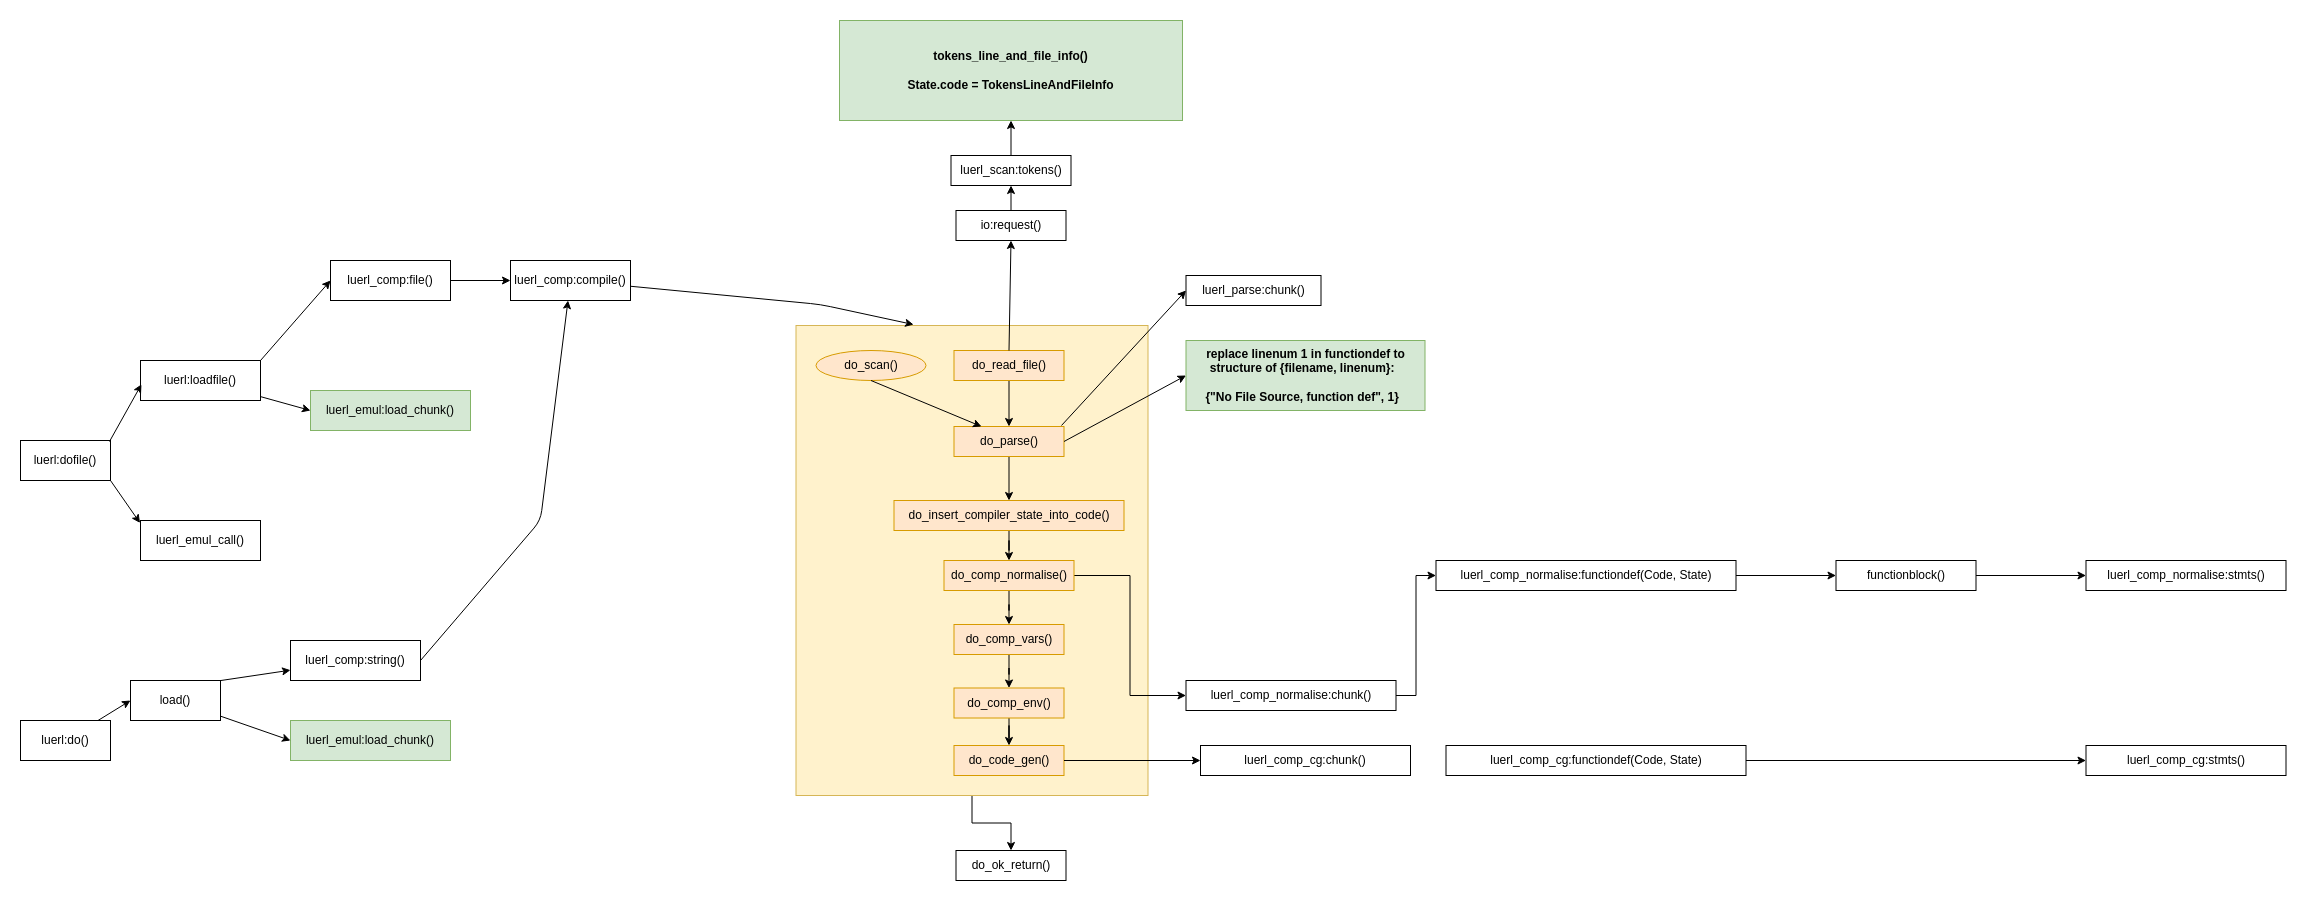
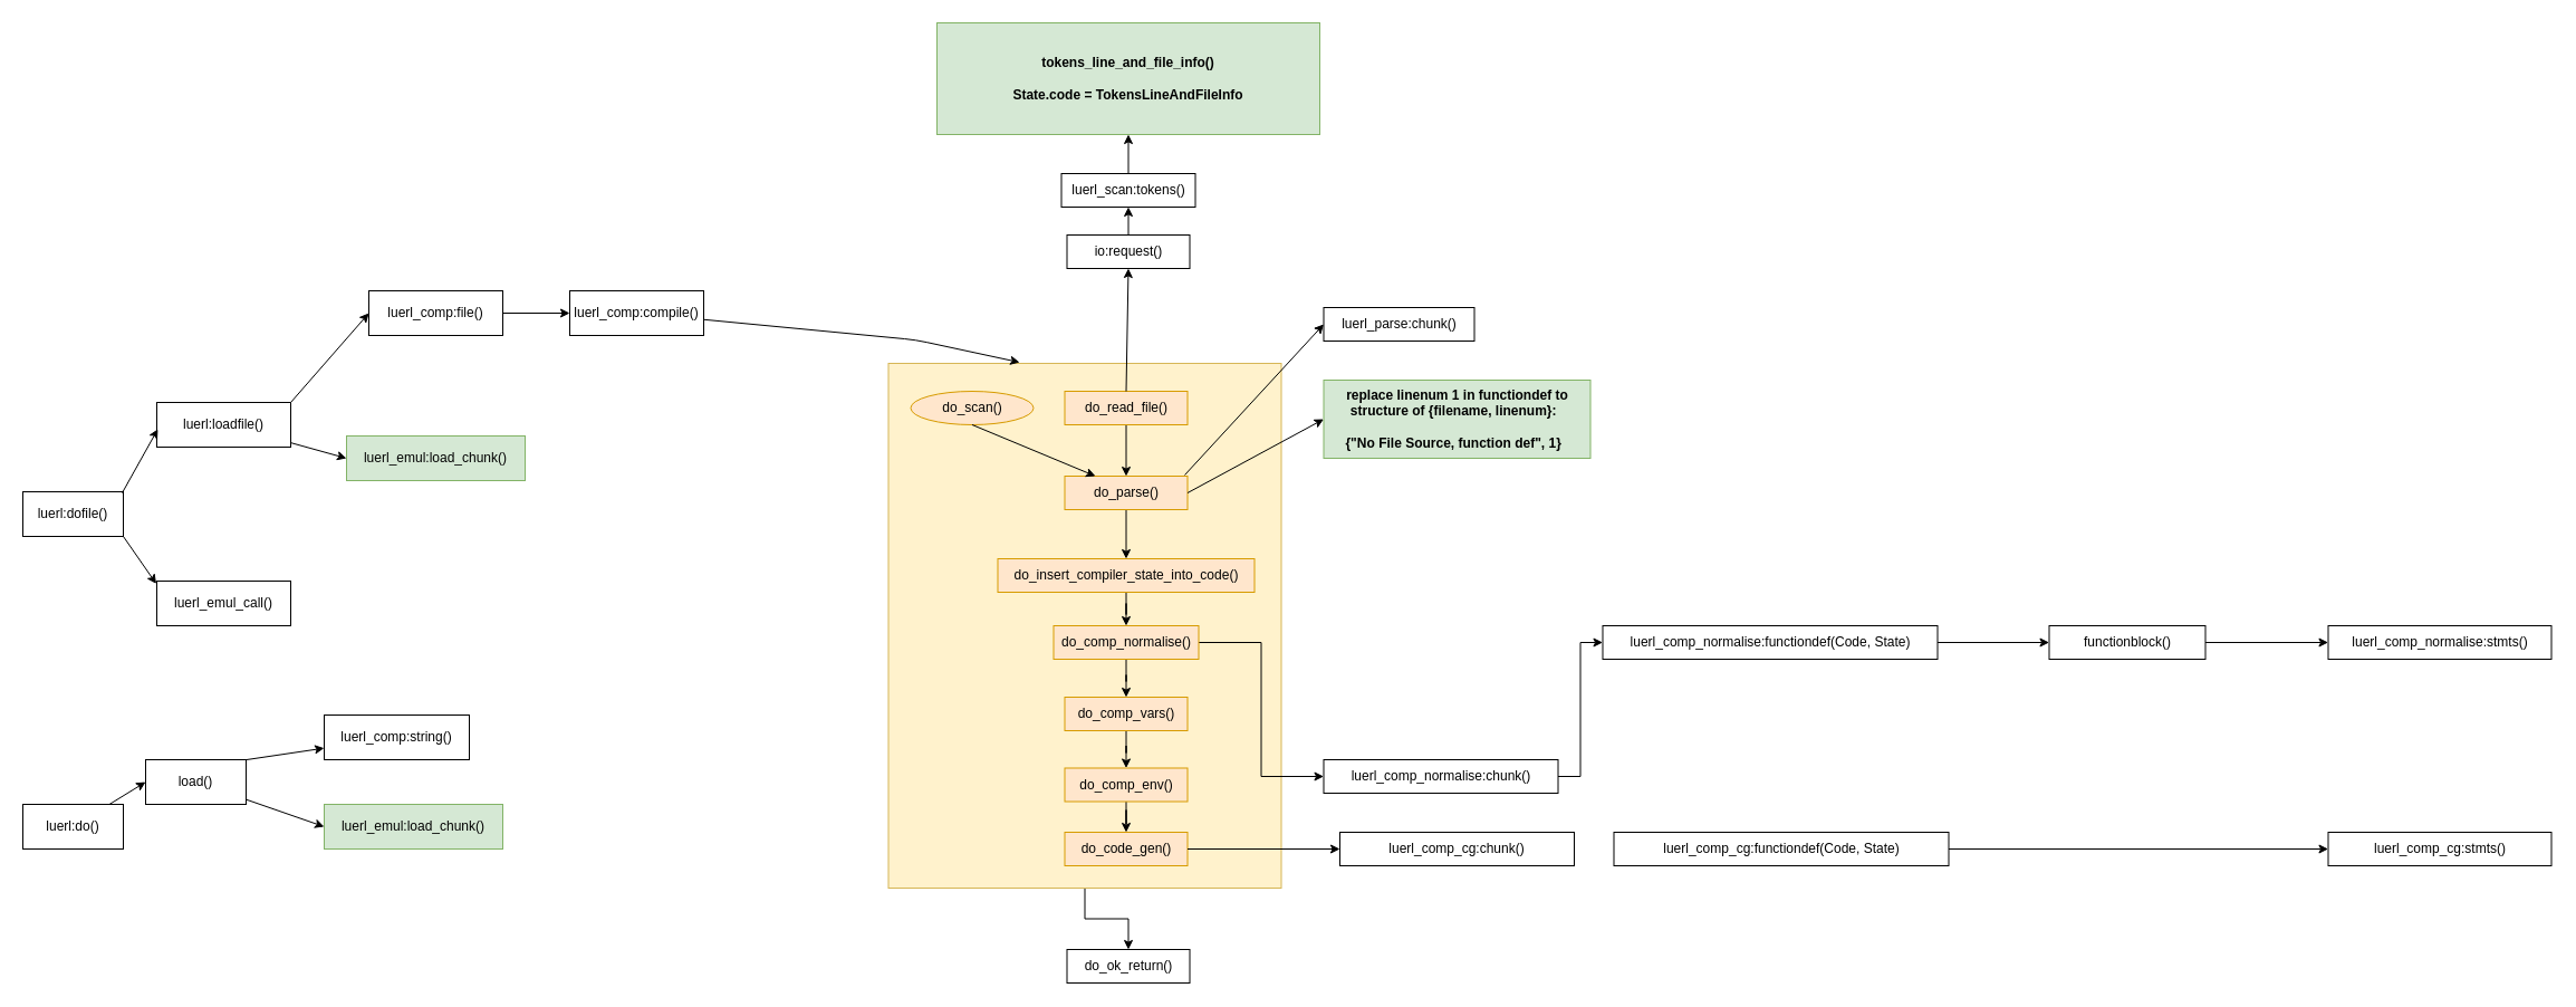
  <mxCell id="0" />
  <mxCell id="1" parent="0" />
  <mxCell id="2" style="edgeStyle=orthogonalEdgeStyle;rounded=0;orthogonalLoop=1;jettySize=auto;html=1;entryX=0.5;entryY=0;entryDx=0;entryDy=0;" parent="1" source="3" target="30" edge="1"><mxGeometry relative="1" as="geometry" /></mxCell>
  <mxCell id="3" value="" style="rounded=0;whiteSpace=wrap;html=1;fillColor=#fff2cc;strokeColor=#d6b656;" parent="1" vertex="1"><mxGeometry x="795.5" y="325" width="352" height="470" as="geometry" /></mxCell>
  <mxCell id="4" value="luerl:dofile()" style="rounded=0;whiteSpace=wrap;html=1;" parent="1" vertex="1"><mxGeometry x="20" y="440" width="90" height="40" as="geometry" /></mxCell>
  <mxCell id="5" value="luerl:loadfile()" style="rounded=0;whiteSpace=wrap;html=1;" parent="1" vertex="1"><mxGeometry x="140" y="360" width="120" height="40" as="geometry" /></mxCell>
  <mxCell id="6" value="luerl_emul_call()" style="rounded=0;whiteSpace=wrap;html=1;" parent="1" vertex="1"><mxGeometry x="140" y="520" width="120" height="40" as="geometry" /></mxCell>
  <mxCell id="7" value="luerl_comp:file()" style="rounded=0;whiteSpace=wrap;html=1;" parent="1" vertex="1"><mxGeometry x="330" y="260" width="120" height="40" as="geometry" /></mxCell>
  <mxCell id="8" value="" style="endArrow=classic;html=1;entryX=0;entryY=0.5;entryDx=0;entryDy=0;exitX=1;exitY=0;exitDx=0;exitDy=0;exitPerimeter=0;" parent="1" source="5" target="7" edge="1"><mxGeometry width="50" height="50" relative="1" as="geometry"><mxPoint x="20" y="630" as="sourcePoint" /><mxPoint x="70" y="580" as="targetPoint" /></mxGeometry></mxCell>
  <mxCell id="9" value="luerl_emul:load_chunk()" style="rounded=0;whiteSpace=wrap;html=1;fillColor=#d5e8d4;strokeColor=#82b366;" parent="1" vertex="1"><mxGeometry x="310" y="390" width="160" height="40" as="geometry" /></mxCell>
  <mxCell id="10" value="" style="endArrow=classic;html=1;entryX=0;entryY=0.5;entryDx=0;entryDy=0;exitX=1.004;exitY=0.906;exitDx=0;exitDy=0;exitPerimeter=0;" parent="1" source="5" target="9" edge="1"><mxGeometry width="50" height="50" relative="1" as="geometry"><mxPoint x="20" y="630" as="sourcePoint" /><mxPoint x="70" y="580" as="targetPoint" /></mxGeometry></mxCell>
  <mxCell id="11" value="" style="endArrow=classic;html=1;exitX=0.989;exitY=0.025;exitDx=0;exitDy=0;exitPerimeter=0;entryX=0.008;entryY=0.596;entryDx=0;entryDy=0;entryPerimeter=0;" parent="1" source="4" target="5" edge="1"><mxGeometry width="50" height="50" relative="1" as="geometry"><mxPoint x="120" y="460" as="sourcePoint" /><mxPoint x="170" y="410" as="targetPoint" /></mxGeometry></mxCell>
  <mxCell id="12" value="" style="endArrow=classic;html=1;entryX=-0.004;entryY=0.061;entryDx=0;entryDy=0;entryPerimeter=0;exitX=1;exitY=1;exitDx=0;exitDy=0;exitPerimeter=0;" parent="1" source="4" target="6" edge="1"><mxGeometry width="50" height="50" relative="1" as="geometry"><mxPoint x="120" y="510" as="sourcePoint" /><mxPoint x="170" y="460" as="targetPoint" /></mxGeometry></mxCell>
  <mxCell id="13" value="luerl_comp:compile()" style="rounded=0;whiteSpace=wrap;html=1;" parent="1" vertex="1"><mxGeometry x="510" y="260" width="120" height="40" as="geometry" /></mxCell>
  <mxCell id="14" value="" style="endArrow=classic;html=1;exitX=1;exitY=0.5;exitDx=0;exitDy=0;" parent="1" source="7" target="13" edge="1"><mxGeometry width="50" height="50" relative="1" as="geometry"><mxPoint x="500" y="370" as="sourcePoint" /><mxPoint x="550" y="320" as="targetPoint" /></mxGeometry></mxCell>
  <mxCell id="15" style="edgeStyle=orthogonalEdgeStyle;rounded=0;orthogonalLoop=1;jettySize=auto;html=1;" parent="1" source="16" target="18" edge="1"><mxGeometry relative="1" as="geometry" /></mxCell>
  <mxCell id="16" value="do_read_file()" style="rounded=0;whiteSpace=wrap;html=1;fillColor=#ffe6cc;strokeColor=#d79b00;" parent="1" vertex="1"><mxGeometry x="953.5" y="350" width="110" height="30" as="geometry" /></mxCell>
  <mxCell id="17" style="edgeStyle=orthogonalEdgeStyle;rounded=0;orthogonalLoop=1;jettySize=auto;html=1;entryX=0.5;entryY=0;entryDx=0;entryDy=0;" parent="1" source="18" target="20" edge="1"><mxGeometry relative="1" as="geometry" /></mxCell>
  <mxCell id="18" value="do_parse()" style="rounded=0;whiteSpace=wrap;html=1;fillColor=#ffe6cc;strokeColor=#d79b00;" parent="1" vertex="1"><mxGeometry x="953.5" y="426" width="110" height="30" as="geometry" /></mxCell>
  <mxCell id="19" style="edgeStyle=orthogonalEdgeStyle;rounded=0;orthogonalLoop=1;jettySize=auto;html=1;" parent="1" source="20" target="23" edge="1"><mxGeometry relative="1" as="geometry" /></mxCell>
  <mxCell id="20" value="do_insert_compiler_state_into_code()" style="rounded=0;whiteSpace=wrap;html=1;fillColor=#ffe6cc;strokeColor=#d79b00;" parent="1" vertex="1"><mxGeometry x="893.5" y="500" width="230" height="30" as="geometry" /></mxCell>
  <mxCell id="21" style="edgeStyle=orthogonalEdgeStyle;rounded=0;orthogonalLoop=1;jettySize=auto;html=1;" parent="1" source="23" target="25" edge="1"><mxGeometry relative="1" as="geometry" /></mxCell>
  <mxCell id="22" style="edgeStyle=orthogonalEdgeStyle;rounded=0;orthogonalLoop=1;jettySize=auto;html=1;entryX=0;entryY=0.5;entryDx=0;entryDy=0;" parent="1" source="23" target="42" edge="1"><mxGeometry relative="1" as="geometry"><mxPoint x="1155.5" y="575" as="targetPoint" /></mxGeometry></mxCell>
  <mxCell id="23" value="do_comp_normalise()" style="rounded=0;whiteSpace=wrap;html=1;fillColor=#ffe6cc;strokeColor=#d79b00;" parent="1" vertex="1"><mxGeometry x="943.5" y="560" width="130" height="30" as="geometry" /></mxCell>
  <mxCell id="24" style="edgeStyle=orthogonalEdgeStyle;rounded=0;orthogonalLoop=1;jettySize=auto;html=1;entryX=0.5;entryY=0;entryDx=0;entryDy=0;" parent="1" source="25" target="27" edge="1"><mxGeometry relative="1" as="geometry" /></mxCell>
  <mxCell id="25" value="do_comp_vars()" style="rounded=0;whiteSpace=wrap;html=1;fillColor=#ffe6cc;strokeColor=#d79b00;" parent="1" vertex="1"><mxGeometry x="953.5" y="624" width="110" height="30" as="geometry" /></mxCell>
  <mxCell id="26" style="edgeStyle=orthogonalEdgeStyle;rounded=0;orthogonalLoop=1;jettySize=auto;html=1;entryX=0.5;entryY=0;entryDx=0;entryDy=0;" parent="1" source="27" target="28" edge="1"><mxGeometry relative="1" as="geometry" /></mxCell>
  <mxCell id="27" value="do_comp_env()" style="rounded=0;whiteSpace=wrap;html=1;fillColor=#ffe6cc;strokeColor=#d79b00;" parent="1" vertex="1"><mxGeometry x="953.5" y="687.5" width="110" height="30" as="geometry" /></mxCell>
  <mxCell id="28" value="do_code_gen()" style="rounded=0;whiteSpace=wrap;html=1;fillColor=#ffe6cc;strokeColor=#d79b00;" parent="1" vertex="1"><mxGeometry x="953.5" y="745" width="110" height="30" as="geometry" /></mxCell>
  <mxCell id="29" value="" style="endArrow=classic;html=1;entryX=0.334;entryY=-0.002;entryDx=0;entryDy=0;entryPerimeter=0;" parent="1" source="13" target="3" edge="1"><mxGeometry width="50" height="50" relative="1" as="geometry"><mxPoint x="630" y="293" as="sourcePoint" /><mxPoint x="670" y="204" as="targetPoint" /><Array as="points"><mxPoint x="820" y="304" /></Array></mxGeometry></mxCell>
  <mxCell id="30" value="do_ok_return()" style="rounded=0;whiteSpace=wrap;html=1;" parent="1" vertex="1"><mxGeometry x="955.5" y="850" width="110" height="30" as="geometry" /></mxCell>
  <mxCell id="31" value="luerl_scan:tokens()" style="rounded=0;whiteSpace=wrap;html=1;" parent="1" vertex="1"><mxGeometry x="950.5" y="155" width="120" height="30" as="geometry" /></mxCell>
  <mxCell id="32" value="io:request()" style="rounded=0;whiteSpace=wrap;html=1;" parent="1" vertex="1"><mxGeometry x="955.5" y="210" width="110" height="30" as="geometry" /></mxCell>
  <mxCell id="33" value="" style="endArrow=classic;html=1;entryX=0.5;entryY=1;entryDx=0;entryDy=0;exitX=0.5;exitY=0;exitDx=0;exitDy=0;" parent="1" source="16" target="32" edge="1"><mxGeometry width="50" height="50" relative="1" as="geometry"><mxPoint x="775.5" y="340" as="sourcePoint" /><mxPoint x="825.5" y="290" as="targetPoint" /></mxGeometry></mxCell>
  <mxCell id="34" value="" style="endArrow=classic;html=1;entryX=0.5;entryY=1;entryDx=0;entryDy=0;exitX=0.5;exitY=0;exitDx=0;exitDy=0;" parent="1" source="32" target="31" edge="1"><mxGeometry width="50" height="50" relative="1" as="geometry"><mxPoint x="452.5" y="345" as="sourcePoint" /><mxPoint x="502.5" y="295" as="targetPoint" /></mxGeometry></mxCell>
  <mxCell id="35" value="&lt;b&gt;tokens_line_and_file_info()&lt;br&gt;&lt;br&gt;State.code = TokensLineAndFileInfo&lt;br&gt;&lt;/b&gt;" style="rounded=0;whiteSpace=wrap;html=1;fillColor=#d5e8d4;strokeColor=#82b366;" parent="1" vertex="1"><mxGeometry x="839" y="20" width="343" height="100" as="geometry" /></mxCell>
  <mxCell id="36" value="luerl_parse:chunk()" style="rounded=0;whiteSpace=wrap;html=1;" parent="1" vertex="1"><mxGeometry x="1185.5" y="275" width="135" height="30" as="geometry" /></mxCell>
  <mxCell id="37" value="&lt;b&gt;replace linenum 1 in functiondef to &lt;br&gt;structure of {filename, linenum}:&amp;nbsp;&amp;nbsp;&lt;br&gt;&lt;br&gt;{&quot;No File Source, function def&quot;, 1}&amp;nbsp;&amp;nbsp;&lt;br&gt;&lt;/b&gt;" style="rounded=0;whiteSpace=wrap;html=1;fillColor=#d5e8d4;strokeColor=#82b366;" parent="1" vertex="1"><mxGeometry x="1185.5" y="340" width="239" height="70" as="geometry" /></mxCell>
  <mxCell id="38" value="" style="endArrow=classic;html=1;exitX=0.977;exitY=-0.033;exitDx=0;exitDy=0;exitPerimeter=0;entryX=0;entryY=0.5;entryDx=0;entryDy=0;" parent="1" source="18" target="36" edge="1"><mxGeometry width="50" height="50" relative="1" as="geometry"><mxPoint x="725.5" y="470" as="sourcePoint" /><mxPoint x="775.5" y="420" as="targetPoint" /></mxGeometry></mxCell>
  <mxCell id="39" value="" style="endArrow=classic;html=1;entryX=0.5;entryY=1;entryDx=0;entryDy=0;exitX=0.5;exitY=0;exitDx=0;exitDy=0;" parent="1" source="31" target="35" edge="1"><mxGeometry width="50" height="50" relative="1" as="geometry"><mxPoint x="682.5" y="250" as="sourcePoint" /><mxPoint x="732.5" y="200" as="targetPoint" /></mxGeometry></mxCell>
  <mxCell id="40" value="" style="endArrow=classic;html=1;exitX=1;exitY=0.5;exitDx=0;exitDy=0;entryX=0;entryY=0.5;entryDx=0;entryDy=0;" parent="1" source="18" target="37" edge="1"><mxGeometry width="50" height="50" relative="1" as="geometry"><mxPoint x="795.5" y="440" as="sourcePoint" /><mxPoint x="845.5" y="390" as="targetPoint" /></mxGeometry></mxCell>
  <mxCell id="41" style="edgeStyle=orthogonalEdgeStyle;rounded=0;orthogonalLoop=1;jettySize=auto;html=1;entryX=0;entryY=0.5;entryDx=0;entryDy=0;" parent="1" source="42" target="43" edge="1"><mxGeometry relative="1" as="geometry" /></mxCell>
  <mxCell id="42" value="luerl_comp_normalise:chunk()" style="rounded=0;whiteSpace=wrap;html=1;" parent="1" vertex="1"><mxGeometry x="1185.5" y="680" width="210" height="30" as="geometry" /></mxCell>
  <mxCell id="43" value="luerl_comp_normalise:functiondef(Code, State)" style="rounded=0;whiteSpace=wrap;html=1;" parent="1" vertex="1"><mxGeometry x="1435.5" y="560" width="300" height="30" as="geometry" /></mxCell>
  <mxCell id="44" value="luerl:do()" style="rounded=0;whiteSpace=wrap;html=1;" vertex="1" parent="1"><mxGeometry x="20" y="720" width="90" height="40" as="geometry" /></mxCell>
  <mxCell id="45" value="load()" style="rounded=0;whiteSpace=wrap;html=1;" vertex="1" parent="1"><mxGeometry x="130" y="680" width="90" height="40" as="geometry" /></mxCell>
  <mxCell id="46" value="luerl_comp:string()" style="rounded=0;whiteSpace=wrap;html=1;" vertex="1" parent="1"><mxGeometry x="290" y="640" width="130" height="40" as="geometry" /></mxCell>
  <mxCell id="47" value="luerl_emul:load_chunk()" style="rounded=0;whiteSpace=wrap;html=1;fillColor=#d5e8d4;strokeColor=#82b366;" vertex="1" parent="1"><mxGeometry x="290" y="720" width="160" height="40" as="geometry" /></mxCell>
  <mxCell id="48" value="" style="endArrow=classic;html=1;exitX=1.005;exitY=0;exitDx=0;exitDy=0;exitPerimeter=0;" edge="1" parent="1" source="45" target="46"><mxGeometry width="50" height="50" relative="1" as="geometry"><mxPoint x="140" y="700" as="sourcePoint" /><mxPoint x="190" y="650" as="targetPoint" /></mxGeometry></mxCell>
  <mxCell id="49" value="" style="endArrow=classic;html=1;entryX=0;entryY=0.5;entryDx=0;entryDy=0;" edge="1" parent="1" source="45" target="47"><mxGeometry width="50" height="50" relative="1" as="geometry"><mxPoint x="160" y="660" as="sourcePoint" /><mxPoint x="210" y="610" as="targetPoint" /></mxGeometry></mxCell>
  <mxCell id="50" value="" style="endArrow=classic;html=1;entryX=0;entryY=0.5;entryDx=0;entryDy=0;" edge="1" parent="1" source="44" target="45"><mxGeometry width="50" height="50" relative="1" as="geometry"><mxPoint x="70" y="670" as="sourcePoint" /><mxPoint x="120" y="620" as="targetPoint" /></mxGeometry></mxCell>
- <mxCell id="51" value="" style="endArrow=classic;html=1;exitX=1;exitY=0.5;exitDx=0;exitDy=0;" edge="1" parent="1" source="46" target="13"><mxGeometry width="50" height="50" relative="1" as="geometry"><mxPoint x="600" y="670" as="sourcePoint" /><mxPoint x="650" y="620" as="targetPoint" /><Array as="points"><mxPoint x="540" y="520" /></Array></mxGeometry></mxCell>
  <mxCell id="52" value="luerl_comp_cg:chunk()" style="rounded=0;whiteSpace=wrap;html=1;" vertex="1" parent="1"><mxGeometry x="1200" y="745" width="210" height="30" as="geometry" /></mxCell>
  <mxCell id="53" value="" style="endArrow=classic;html=1;entryX=0;entryY=0.5;entryDx=0;entryDy=0;" edge="1" parent="1" source="28" target="52"><mxGeometry width="50" height="50" relative="1" as="geometry"><mxPoint x="1305.5" y="880" as="sourcePoint" /><mxPoint x="1355.5" y="830" as="targetPoint" /></mxGeometry></mxCell>
  <mxCell id="54" value="luerl_comp_cg:functiondef(Code, State)" style="rounded=0;whiteSpace=wrap;html=1;" vertex="1" parent="1"><mxGeometry x="1445.5" y="745" width="300" height="30" as="geometry" /></mxCell>
  <mxCell id="55" value="functionblock()" style="rounded=0;whiteSpace=wrap;html=1;" vertex="1" parent="1"><mxGeometry x="1835.5" y="560" width="140" height="30" as="geometry" /></mxCell>
  <mxCell id="56" value="luerl_comp_normalise:stmts()" style="rounded=0;whiteSpace=wrap;html=1;" vertex="1" parent="1"><mxGeometry x="2085.5" y="560" width="200" height="30" as="geometry" /></mxCell>
  <mxCell id="57" value="" style="endArrow=classic;html=1;entryX=0;entryY=0.5;entryDx=0;entryDy=0;exitX=1;exitY=0.5;exitDx=0;exitDy=0;" edge="1" parent="1" source="43" target="55"><mxGeometry width="50" height="50" relative="1" as="geometry"><mxPoint x="1739.5" y="576" as="sourcePoint" /><mxPoint x="1735.5" y="620" as="targetPoint" /></mxGeometry></mxCell>
  <mxCell id="58" value="" style="endArrow=classic;html=1;entryX=0;entryY=0.5;entryDx=0;entryDy=0;exitX=1;exitY=0.5;exitDx=0;exitDy=0;" edge="1" parent="1" source="55" target="56"><mxGeometry width="50" height="50" relative="1" as="geometry"><mxPoint x="1915.5" y="750" as="sourcePoint" /><mxPoint x="1965.5" y="700" as="targetPoint" /></mxGeometry></mxCell>
  <mxCell id="59" value="luerl_comp_cg:stmts()" style="rounded=0;whiteSpace=wrap;html=1;" vertex="1" parent="1"><mxGeometry x="2085.5" y="745" width="200" height="30" as="geometry" /></mxCell>
  <mxCell id="60" value="" style="endArrow=classic;html=1;entryX=0;entryY=0.5;entryDx=0;entryDy=0;exitX=1;exitY=0.5;exitDx=0;exitDy=0;" edge="1" parent="1" source="54" target="59"><mxGeometry width="50" height="50" relative="1" as="geometry"><mxPoint x="1815.5" y="860" as="sourcePoint" /><mxPoint x="1865.5" y="810" as="targetPoint" /></mxGeometry></mxCell>
  <mxCell id="61" value="do_scan()" style="ellipse;whiteSpace=wrap;html=1;fillColor=#ffe6cc;strokeColor=#d79b00;" vertex="1" parent="1"><mxGeometry x="815.5" y="350" width="110" height="30" as="geometry" /></mxCell>
  <mxCell id="62" value="" style="endArrow=classic;html=1;entryX=0.25;entryY=0;entryDx=0;entryDy=0;exitX=0.5;exitY=1;exitDx=0;exitDy=0;" edge="1" parent="1" source="61" target="18"><mxGeometry width="50" height="50" relative="1" as="geometry"><mxPoint x="615.5" y="410" as="sourcePoint" /><mxPoint x="665.5" y="360" as="targetPoint" /></mxGeometry></mxCell>
